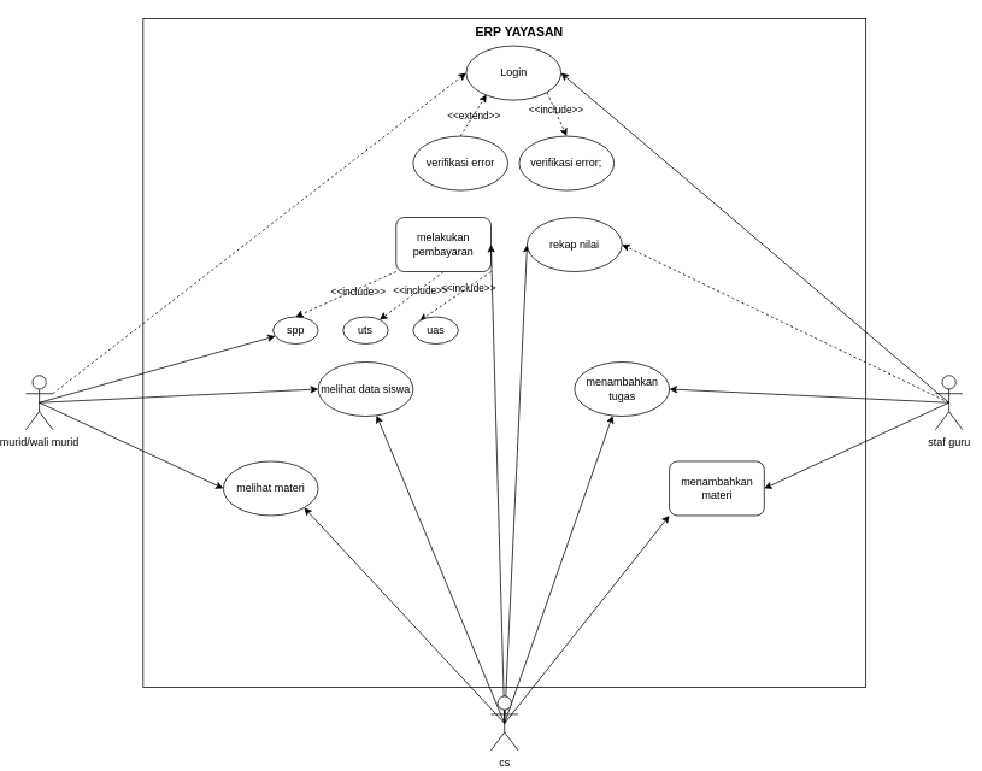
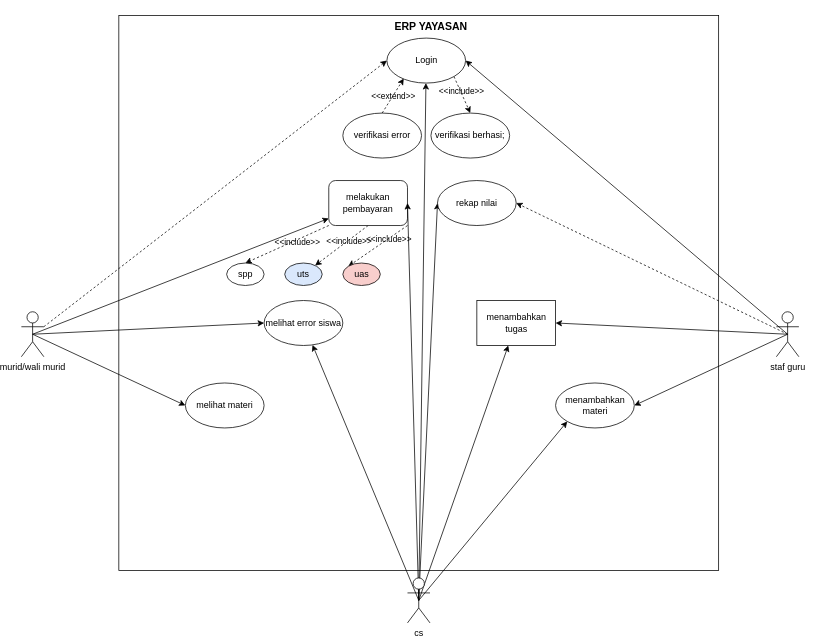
  <mxCell id="0" />
  <mxCell id="1" parent="0" />
  <mxCell id="2" value="" style="rounded=0;whiteSpace=wrap;html=1;movable=1;resizable=1;rotatable=1;deletable=1;editable=1;locked=0;connectable=1;labelBackgroundColor=none;" vertex="1" parent="1"><mxGeometry x="150" width="800" height="740" as="geometry" y="20" /></mxCell>
  <mxCell id="3" style="rounded=0;orthogonalLoop=1;jettySize=auto;html=1;exitX=1;exitY=0.333;exitDx=0;exitDy=0;exitPerimeter=0;entryX=0;entryY=0.5;entryDx=0;entryDy=0;labelBackgroundColor=none;fontColor=default;dashed=1;" edge="1" parent="1" source="7" target="14"><mxGeometry relative="1" as="geometry" /></mxCell>
- <mxCell id="4" style="rounded=0;orthogonalLoop=1;jettySize=auto;html=1;exitX=0.5;exitY=0.5;exitDx=0;exitDy=0;exitPerimeter=0;labelBackgroundColor=none;fontColor=default;" edge="1" parent="1" source="7" target="25"><mxGeometry relative="1" as="geometry" /></mxCell>
+ <mxCell id="4" style="rounded=0;orthogonalLoop=1;jettySize=auto;html=1;exitX=0.5;exitY=0.5;exitDx=0;exitDy=0;exitPerimeter=0;labelBackgroundColor=none;fontColor=default;" edge="1" parent="1" source="7" target="23"><mxGeometry relative="1" as="geometry" /></mxCell>
  <mxCell id="5" style="rounded=0;orthogonalLoop=1;jettySize=auto;html=1;exitX=0.5;exitY=0.5;exitDx=0;exitDy=0;exitPerimeter=0;entryX=0;entryY=0.5;entryDx=0;entryDy=0;labelBackgroundColor=none;fontColor=default;" edge="1" parent="1" source="7" target="16"><mxGeometry relative="1" as="geometry" /></mxCell>
  <mxCell id="6" style="rounded=0;orthogonalLoop=1;jettySize=auto;html=1;exitX=0.5;exitY=0.5;exitDx=0;exitDy=0;exitPerimeter=0;entryX=0;entryY=0.5;entryDx=0;entryDy=0;labelBackgroundColor=none;fontColor=default;" edge="1" parent="1" source="7" target="15"><mxGeometry relative="1" as="geometry" /></mxCell>
  <mxCell id="7" value="murid/wali murid" style="shape=umlActor;verticalLabelPosition=bottom;verticalAlign=top;html=1;labelBackgroundColor=none;" vertex="1" parent="1"><mxGeometry x="20" y="415" width="30" height="60" as="geometry" /></mxCell>
  <mxCell id="8" style="rounded=0;orthogonalLoop=1;jettySize=auto;html=1;exitX=0.5;exitY=0.5;exitDx=0;exitDy=0;exitPerimeter=0;entryX=1;entryY=0.5;entryDx=0;entryDy=0;labelBackgroundColor=none;fontColor=default;" edge="1" parent="1" source="42" target="14"><mxGeometry relative="1" as="geometry" /></mxCell>
  <mxCell id="9" style="rounded=0;orthogonalLoop=1;jettySize=auto;html=1;exitX=0.5;exitY=0.5;exitDx=0;exitDy=0;exitPerimeter=0;entryX=1;entryY=0.5;entryDx=0;entryDy=0;labelBackgroundColor=none;fontColor=default;dashed=1;" edge="1" parent="1" source="42" target="36"><mxGeometry relative="1" as="geometry" /></mxCell>
  <mxCell id="10" style="rounded=0;orthogonalLoop=1;jettySize=auto;html=1;exitX=0.5;exitY=0.5;exitDx=0;exitDy=0;exitPerimeter=0;entryX=1;entryY=0.5;entryDx=0;entryDy=0;labelBackgroundColor=none;fontColor=default;" edge="1" parent="1" source="42" target="35"><mxGeometry relative="1" as="geometry" /></mxCell>
  <mxCell id="11" style="rounded=0;orthogonalLoop=1;jettySize=auto;html=1;exitX=0.5;exitY=0.5;exitDx=0;exitDy=0;exitPerimeter=0;entryX=1;entryY=0.5;entryDx=0;entryDy=0;labelBackgroundColor=none;fontColor=default;" edge="1" parent="1" source="42" target="37"><mxGeometry relative="1" as="geometry" /></mxCell>
  <mxCell id="12" style="rounded=0;orthogonalLoop=1;jettySize=auto;html=1;exitX=1;exitY=1;exitDx=0;exitDy=0;entryX=0.5;entryY=0;entryDx=0;entryDy=0;dashed=1;labelBackgroundColor=none;fontColor=default;" edge="1" parent="1" source="14" target="38"><mxGeometry relative="1" as="geometry" /></mxCell>
  <mxCell id="13" value="&amp;lt;&amp;lt;include&amp;gt;&amp;gt;" style="edgeLabel;html=1;align=center;verticalAlign=middle;resizable=0;points=[];labelBackgroundColor=none;" vertex="1" connectable="0" parent="12"><mxGeometry x="-0.211" y="1" relative="1" as="geometry"><mxPoint as="offset" /></mxGeometry></mxCell>
  <mxCell id="14" value="Login" style="ellipse;whiteSpace=wrap;html=1;labelBackgroundColor=none;" vertex="1" parent="1"><mxGeometry x="507.5" y="50" width="105" height="60" as="geometry" /></mxCell>
  <mxCell id="15" value="melihat materi" style="ellipse;whiteSpace=wrap;html=1;labelBackgroundColor=none;" vertex="1" parent="1"><mxGeometry x="238.75" y="510" width="105" height="60" as="geometry" /></mxCell>
- <mxCell id="16" value="melihat data siswa" style="ellipse;whiteSpace=wrap;html=1;labelBackgroundColor=none;" vertex="1" parent="1"><mxGeometry x="343.75" y="400" width="105" height="60" as="geometry" /></mxCell>
+ <mxCell id="16" value="melihat error siswa" style="ellipse;whiteSpace=wrap;html=1;labelBackgroundColor=none;" vertex="1" parent="1"><mxGeometry x="343.75" y="400" width="105" height="60" as="geometry" /></mxCell>
  <mxCell id="17" style="rounded=0;orthogonalLoop=1;jettySize=auto;html=1;exitX=1;exitY=1;exitDx=0;exitDy=0;entryX=0;entryY=0;entryDx=0;entryDy=0;dashed=1;labelBackgroundColor=none;fontColor=default;" edge="1" parent="1" source="23" target="27"><mxGeometry relative="1" as="geometry" /></mxCell>
  <mxCell id="18" value="&amp;lt;&amp;lt;include&amp;gt;&amp;gt;" style="edgeLabel;html=1;align=center;verticalAlign=middle;resizable=0;points=[];labelBackgroundColor=none;" vertex="1" connectable="0" parent="17"><mxGeometry x="-0.35" y="1" relative="1" as="geometry"><mxPoint x="-1" as="offset" /></mxGeometry></mxCell>
  <mxCell id="19" style="rounded=0;orthogonalLoop=1;jettySize=auto;html=1;exitX=0.5;exitY=1;exitDx=0;exitDy=0;dashed=1;labelBackgroundColor=none;fontColor=default;" edge="1" parent="1" source="23" target="26"><mxGeometry relative="1" as="geometry" /></mxCell>
  <mxCell id="20" value="&amp;lt;&amp;lt;include&amp;gt;&amp;gt;" style="edgeLabel;html=1;align=center;verticalAlign=middle;resizable=0;points=[];labelBackgroundColor=none;" vertex="1" connectable="0" parent="19"><mxGeometry x="-0.244" y="1" relative="1" as="geometry"><mxPoint as="offset" /></mxGeometry></mxCell>
  <mxCell id="21" style="rounded=0;orthogonalLoop=1;jettySize=auto;html=1;exitX=0;exitY=1;exitDx=0;exitDy=0;entryX=0.5;entryY=0;entryDx=0;entryDy=0;dashed=1;labelBackgroundColor=none;fontColor=default;" edge="1" parent="1" source="23" target="25"><mxGeometry relative="1" as="geometry" /></mxCell>
  <mxCell id="22" value="&amp;lt;&amp;lt;include&amp;gt;&amp;gt;" style="edgeLabel;html=1;align=center;verticalAlign=middle;resizable=0;points=[];labelBackgroundColor=none;" vertex="1" connectable="0" parent="21"><mxGeometry x="-0.213" y="2" relative="1" as="geometry"><mxPoint as="offset" /></mxGeometry></mxCell>
  <mxCell id="23" value="melakukan pembayaran" style="whiteSpace=wrap;html=1;labelBackgroundColor=none;rounded=1;" vertex="1" parent="1"><mxGeometry x="430" y="240" width="105" height="60" as="geometry" /></mxCell>
  <mxCell id="24" value="ERP YAYASAN&amp;nbsp;" style="text;html=1;align=center;verticalAlign=middle;resizable=0;points=[];autosize=1;strokeColor=none;fillColor=none;fontStyle=1;fontSize=14;labelBackgroundColor=none;" vertex="1" parent="1"><mxGeometry x="507.5" width="120" height="30" as="geometry" y="20" /></mxCell>
  <mxCell id="25" value="spp" style="ellipse;whiteSpace=wrap;html=1;labelBackgroundColor=none;" vertex="1" parent="1"><mxGeometry x="293.75" y="350" width="50" height="30" as="geometry" /></mxCell>
- <mxCell id="26" value="uts" style="ellipse;whiteSpace=wrap;html=1;labelBackgroundColor=none;" vertex="1" parent="1"><mxGeometry x="371.25" y="350" width="50" height="30" as="geometry" /></mxCell>
- <mxCell id="27" value="uas" style="ellipse;whiteSpace=wrap;html=1;labelBackgroundColor=none;" vertex="1" parent="1"><mxGeometry x="448.75" y="350" width="50" height="30" as="geometry" /></mxCell>
+ <mxCell id="26" value="uts" style="ellipse;whiteSpace=wrap;html=1;labelBackgroundColor=none;fillColor=#dae8fc;" vertex="1" parent="1"><mxGeometry x="371.25" y="350" width="50" height="30" as="geometry" /></mxCell>
+ <mxCell id="27" value="uas" style="ellipse;whiteSpace=wrap;html=1;labelBackgroundColor=none;fillColor=#f8cecc;" vertex="1" parent="1"><mxGeometry x="448.75" y="350" width="50" height="30" as="geometry" /></mxCell>
  <mxCell id="28" style="rounded=0;orthogonalLoop=1;jettySize=auto;html=1;exitX=0.5;exitY=0.5;exitDx=0;exitDy=0;exitPerimeter=0;entryX=0;entryY=0.5;entryDx=0;entryDy=0;labelBackgroundColor=none;fontColor=default;" edge="1" parent="1" source="34" target="36"><mxGeometry relative="1" as="geometry" /></mxCell>
  <mxCell id="29" style="rounded=0;orthogonalLoop=1;jettySize=auto;html=1;exitX=0.5;exitY=0.5;exitDx=0;exitDy=0;exitPerimeter=0;entryX=1;entryY=0.5;entryDx=0;entryDy=0;labelBackgroundColor=none;fontColor=default;" edge="1" parent="1" source="34" target="23"><mxGeometry relative="1" as="geometry" /></mxCell>
  <mxCell id="30" style="rounded=0;orthogonalLoop=1;jettySize=auto;html=1;exitX=0.5;exitY=0.5;exitDx=0;exitDy=0;exitPerimeter=0;labelBackgroundColor=none;fontColor=default;" edge="1" parent="1" source="34" target="35"><mxGeometry relative="1" as="geometry" /></mxCell>
  <mxCell id="31" style="rounded=0;orthogonalLoop=1;jettySize=auto;html=1;exitX=0.5;exitY=0.5;exitDx=0;exitDy=0;exitPerimeter=0;labelBackgroundColor=none;fontColor=default;" edge="1" parent="1" source="34" target="16"><mxGeometry relative="1" as="geometry" /></mxCell>
  <mxCell id="32" style="rounded=0;orthogonalLoop=1;jettySize=auto;html=1;exitX=0.5;exitY=0.5;exitDx=0;exitDy=0;exitPerimeter=0;entryX=0;entryY=1;entryDx=0;entryDy=0;labelBackgroundColor=none;fontColor=default;" edge="1" parent="1" source="34" target="37"><mxGeometry relative="1" as="geometry" /></mxCell>
- <mxCell id="33" style="rounded=0;orthogonalLoop=1;jettySize=auto;html=1;exitX=0.5;exitY=0.5;exitDx=0;exitDy=0;exitPerimeter=0;entryX=1;entryY=1;entryDx=0;entryDy=0;labelBackgroundColor=none;fontColor=default;" edge="1" parent="1" source="34" target="15"><mxGeometry relative="1" as="geometry" /></mxCell>
+ <mxCell id="33" style="rounded=0;orthogonalLoop=1;jettySize=auto;html=1;exitX=0.5;exitY=0.5;exitDx=0;exitDy=0;exitPerimeter=0;labelBackgroundColor=none;fontColor=default;" edge="1" parent="1" source="34" target="14"><mxGeometry relative="1" as="geometry" /></mxCell>
  <mxCell id="34" value="cs" style="shape=umlActor;verticalLabelPosition=bottom;verticalAlign=top;html=1;movable=1;resizable=1;rotatable=1;deletable=1;editable=1;locked=0;connectable=1;labelBackgroundColor=none;" vertex="1" parent="1"><mxGeometry x="535" y="770" width="30" height="60" as="geometry" /></mxCell>
- <mxCell id="35" value="menambahkan tugas" style="ellipse;whiteSpace=wrap;html=1;labelBackgroundColor=none;" vertex="1" parent="1"><mxGeometry x="627.5" y="400" width="105" height="60" as="geometry" /></mxCell>
+ <mxCell id="35" value="menambahkan tugas" style="whiteSpace=wrap;html=1;labelBackgroundColor=none;rounded=0;" vertex="1" parent="1"><mxGeometry x="627.5" y="400" width="105" height="60" as="geometry" /></mxCell>
  <mxCell id="36" value="rekap nilai" style="ellipse;whiteSpace=wrap;html=1;labelBackgroundColor=none;" vertex="1" parent="1"><mxGeometry x="575" y="240" width="105" height="60" as="geometry" /></mxCell>
- <mxCell id="37" value="menambahkan materi" style="whiteSpace=wrap;html=1;labelBackgroundColor=none;rounded=1;" vertex="1" parent="1"><mxGeometry x="732.5" y="510" width="105" height="60" as="geometry" /></mxCell>
- <mxCell id="38" value="verifikasi error;" style="ellipse;whiteSpace=wrap;html=1;labelBackgroundColor=none;" vertex="1" parent="1"><mxGeometry x="566.25" y="150" width="105" height="60" as="geometry" /></mxCell>
+ <mxCell id="37" value="menambahkan materi" style="ellipse;whiteSpace=wrap;html=1;labelBackgroundColor=none;" vertex="1" parent="1"><mxGeometry x="732.5" y="510" width="105" height="60" as="geometry" /></mxCell>
+ <mxCell id="38" value="verifikasi berhasi;" style="ellipse;whiteSpace=wrap;html=1;labelBackgroundColor=none;" vertex="1" parent="1"><mxGeometry x="566.25" y="150" width="105" height="60" as="geometry" /></mxCell>
  <mxCell id="39" value="verifikasi error" style="ellipse;whiteSpace=wrap;html=1;labelBackgroundColor=none;" vertex="1" parent="1"><mxGeometry x="448.75" y="150" width="105" height="60" as="geometry" /></mxCell>
  <mxCell id="40" style="rounded=0;orthogonalLoop=1;jettySize=auto;html=1;exitX=0.5;exitY=0;exitDx=0;exitDy=0;entryX=0.214;entryY=0.9;entryDx=0;entryDy=0;entryPerimeter=0;dashed=1;labelBackgroundColor=none;fontColor=default;" edge="1" parent="1" source="39" target="14"><mxGeometry relative="1" as="geometry" /></mxCell>
  <mxCell id="41" value="&amp;lt;&amp;lt;extend&amp;gt;&amp;gt;" style="edgeLabel;html=1;align=center;verticalAlign=middle;resizable=0;points=[];labelBackgroundColor=none;" vertex="1" connectable="0" parent="40"><mxGeometry x="-0.042" relative="1" as="geometry"><mxPoint as="offset" /></mxGeometry></mxCell>
  <mxCell id="42" value="staf guru" style="shape=umlActor;verticalLabelPosition=bottom;verticalAlign=top;html=1;labelBackgroundColor=none;" vertex="1" parent="1"><mxGeometry x="1027" y="415" width="30" height="60" as="geometry" /></mxCell>
